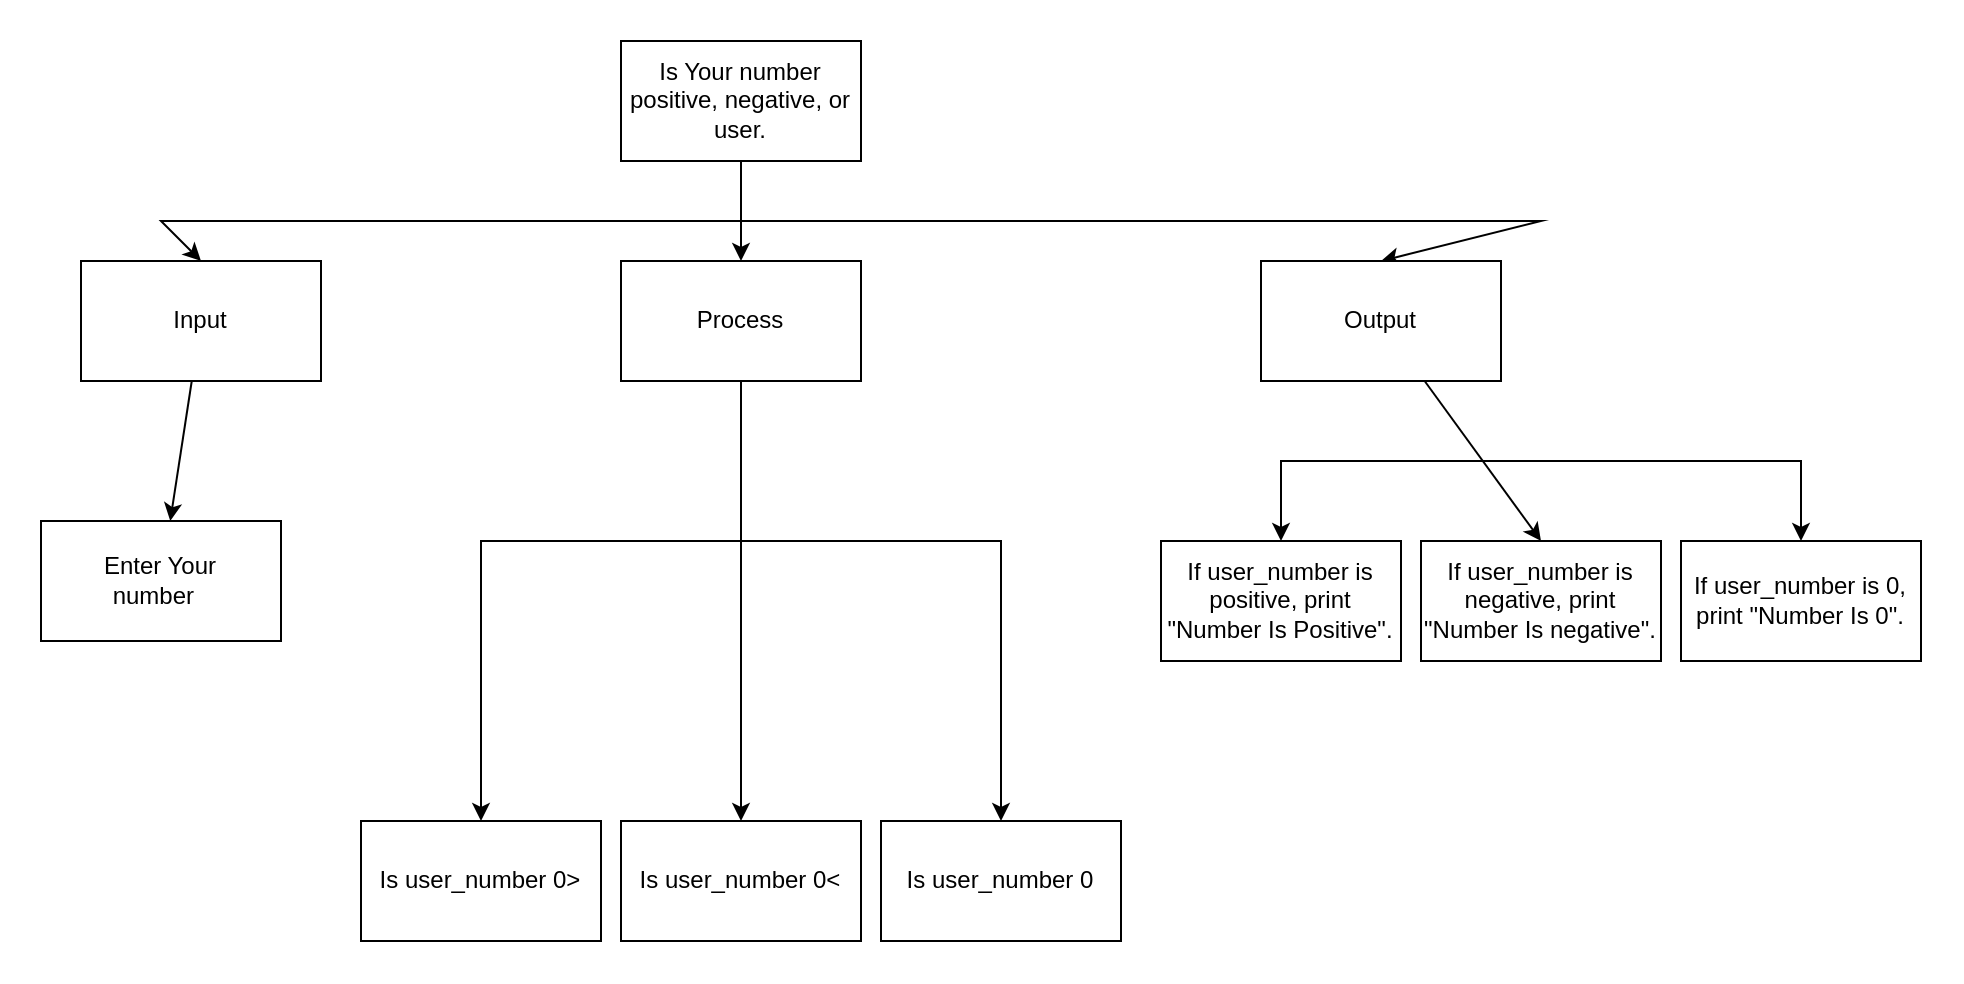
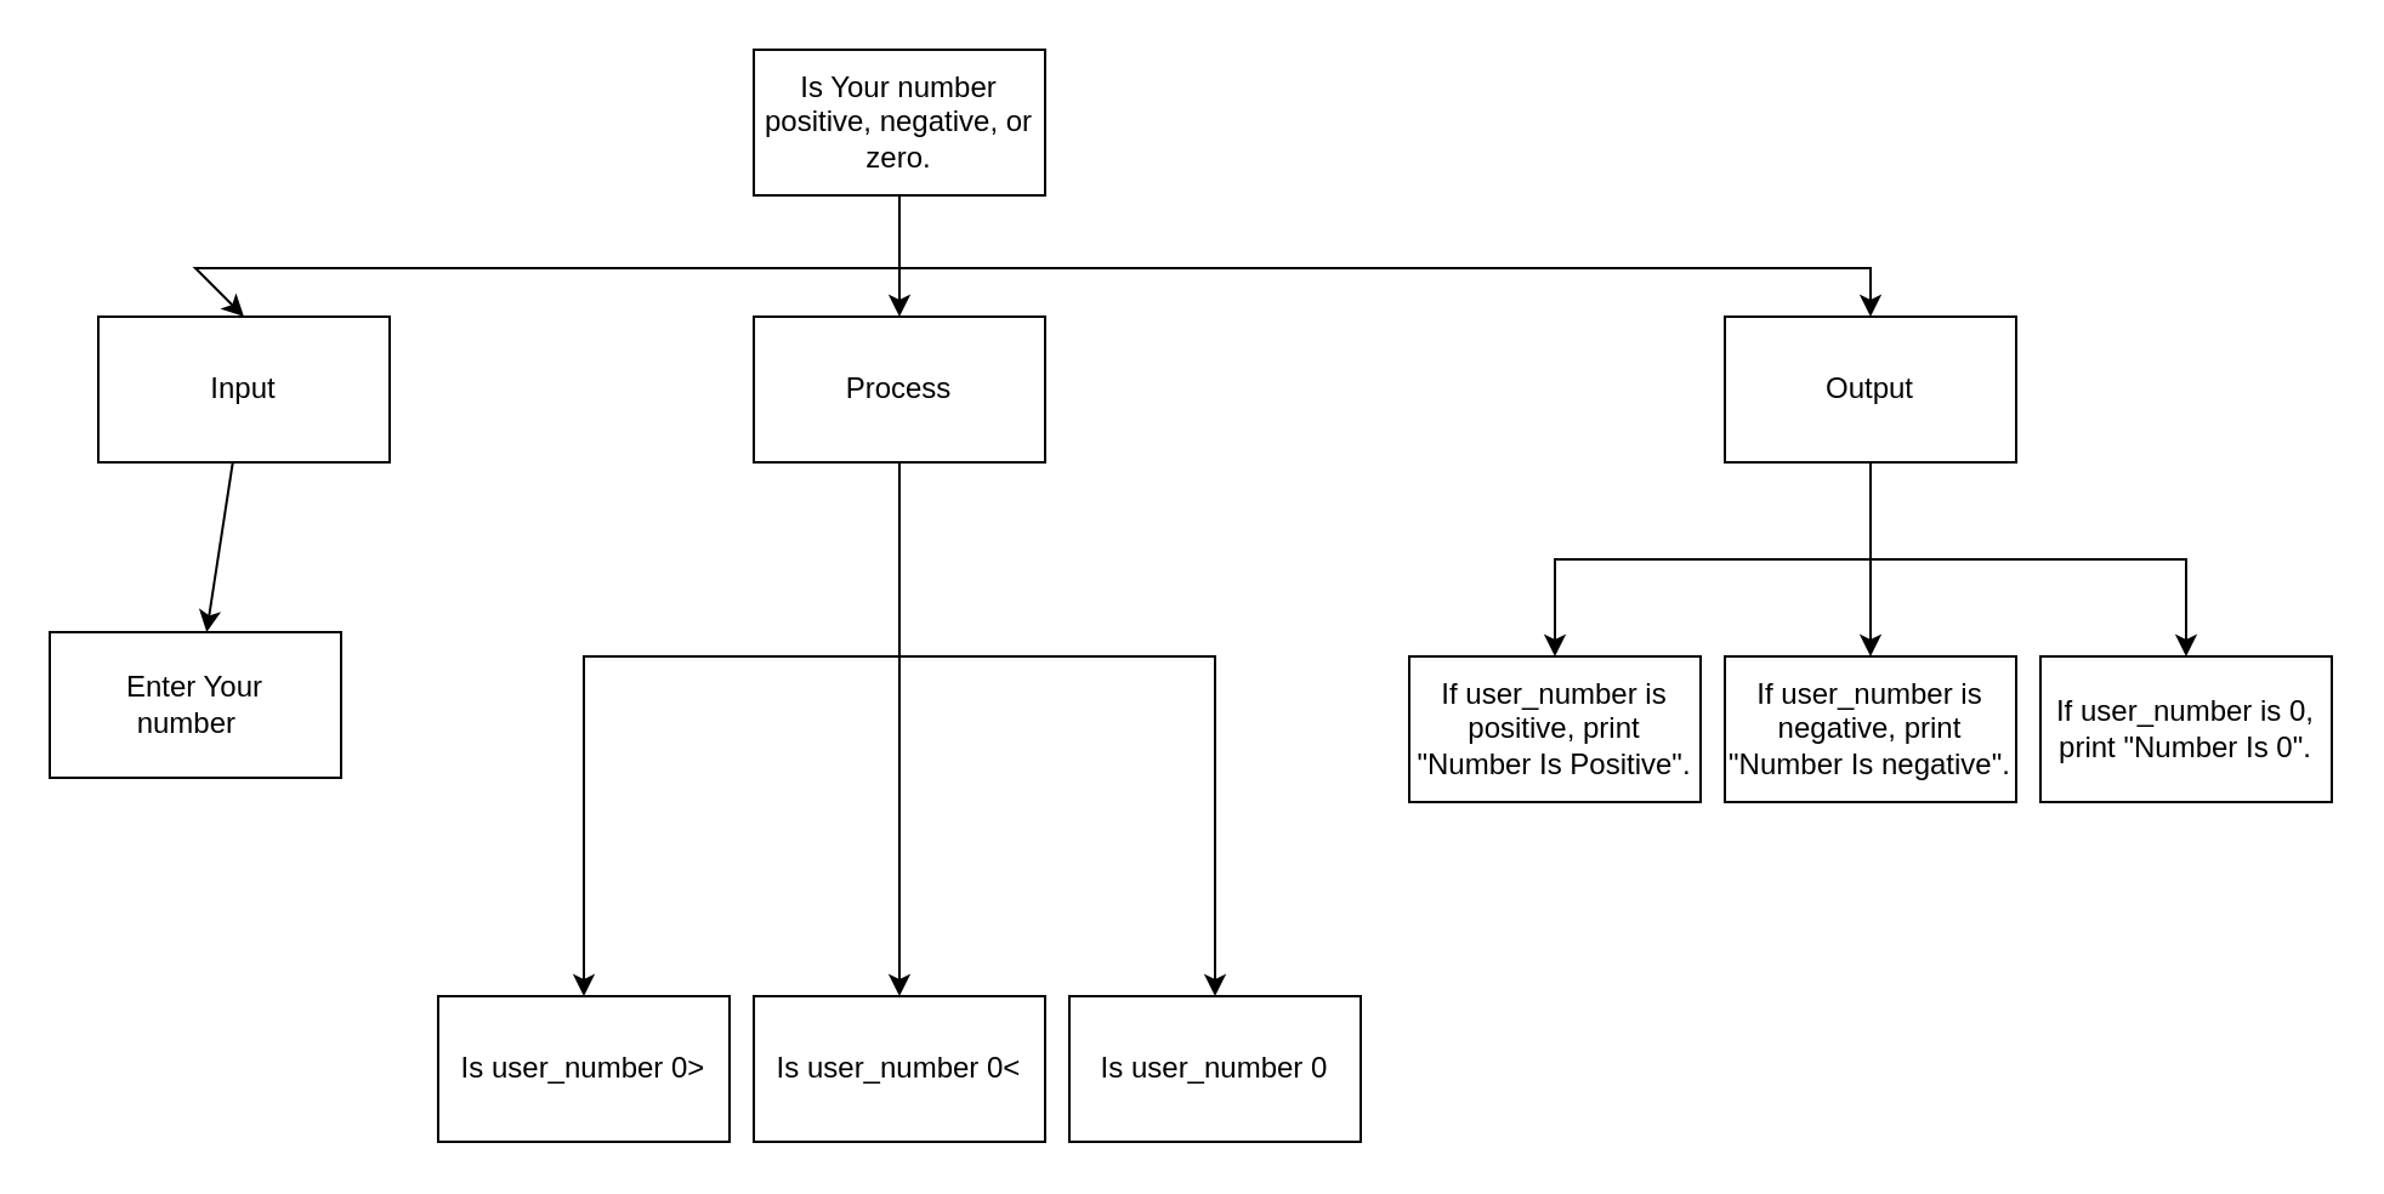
  <mxCell id="0" />
  <mxCell id="1" parent="0" />
  <mxCell id="2" style="edgeStyle=none;html=1;entryX=0.5;entryY=0;entryDx=0;entryDy=0;rounded=0;" parent="1" source="5" target="12" edge="1"><mxGeometry relative="1" as="geometry" /></mxCell>
  <mxCell id="3" style="edgeStyle=none;rounded=0;html=1;entryX=0.5;entryY=0;entryDx=0;entryDy=0;" parent="1" target="7" edge="1"><mxGeometry relative="1" as="geometry"><mxPoint x="370" y="110" as="sourcePoint" /><Array as="points"><mxPoint x="80" y="110" /></Array></mxGeometry></mxCell>
  <mxCell id="4" style="edgeStyle=none;rounded=0;html=1;entryX=0.5;entryY=0;entryDx=0;entryDy=0;" parent="1" target="16" edge="1"><mxGeometry relative="1" as="geometry"><mxPoint x="370" y="110" as="sourcePoint" /><Array as="points"><mxPoint x="770" y="110" /></Array></mxGeometry></mxCell>
- <mxCell id="5" value="Is Your number positive, negative, or user." style="rounded=0;whiteSpace=wrap;html=1;" parent="1" vertex="1"><mxGeometry x="310" y="20" width="120" height="60" as="geometry" /></mxCell>
+ <mxCell id="5" value="Is Your number positive, negative, or zero." style="rounded=0;whiteSpace=wrap;html=1;" parent="1" vertex="1"><mxGeometry x="310" y="20" width="120" height="60" as="geometry" /></mxCell>
  <mxCell id="6" value="" style="edgeStyle=none;html=1;" parent="1" source="7" target="17" edge="1"><mxGeometry relative="1" as="geometry" /></mxCell>
  <mxCell id="7" value="Input" style="rounded=0;whiteSpace=wrap;html=1;" parent="1" vertex="1"><mxGeometry x="40" y="130" width="120" height="60" as="geometry" /></mxCell>
  <mxCell id="8" style="edgeStyle=none;html=1;endArrow=none;endFill=0;" parent="1" source="12" edge="1"><mxGeometry relative="1" as="geometry"><mxPoint x="370" y="270" as="targetPoint" /></mxGeometry></mxCell>
  <mxCell id="9" style="edgeStyle=none;html=1;entryX=0.5;entryY=0;entryDx=0;entryDy=0;endArrow=classic;endFill=1;rounded=0;" parent="1" target="18" edge="1"><mxGeometry relative="1" as="geometry"><mxPoint x="370" y="270" as="sourcePoint" /><Array as="points" /></mxGeometry></mxCell>
  <mxCell id="10" style="edgeStyle=none;rounded=0;html=1;entryX=0.5;entryY=0;entryDx=0;entryDy=0;endArrow=classic;endFill=1;" parent="1" target="20" edge="1"><mxGeometry relative="1" as="geometry"><mxPoint x="370" y="270" as="sourcePoint" /><Array as="points"><mxPoint x="490" y="270" /><mxPoint x="500" y="270" /></Array></mxGeometry></mxCell>
  <mxCell id="11" style="edgeStyle=none;html=1;entryX=0.5;entryY=0;entryDx=0;entryDy=0;rounded=0;" parent="1" target="22" edge="1"><mxGeometry relative="1" as="geometry"><mxPoint x="370" y="270" as="sourcePoint" /><Array as="points"><mxPoint x="240" y="270" /></Array></mxGeometry></mxCell>
  <mxCell id="12" value="Process" style="rounded=0;whiteSpace=wrap;html=1;" parent="1" vertex="1"><mxGeometry x="310" y="130" width="120" height="60" as="geometry" /></mxCell>
  <mxCell id="13" style="edgeStyle=none;html=1;entryX=0.5;entryY=0;entryDx=0;entryDy=0;" edge="1" parent="1" source="16" target="21"><mxGeometry relative="1" as="geometry" /></mxCell>
  <mxCell id="14" style="edgeStyle=none;html=1;entryX=0.5;entryY=0;entryDx=0;entryDy=0;rounded=0;" edge="1" parent="1" target="19"><mxGeometry relative="1" as="geometry"><mxPoint x="770" y="230" as="sourcePoint" /><Array as="points"><mxPoint x="640" y="230" /></Array></mxGeometry></mxCell>
  <mxCell id="15" style="edgeStyle=none;rounded=0;html=1;entryX=0.5;entryY=0;entryDx=0;entryDy=0;" edge="1" parent="1" target="23"><mxGeometry relative="1" as="geometry"><mxPoint x="770" y="230" as="sourcePoint" /><Array as="points"><mxPoint x="900" y="230" /></Array></mxGeometry></mxCell>
- <mxCell id="16" value="Output" style="rounded=0;whiteSpace=wrap;html=1;" parent="1" vertex="1"><mxGeometry x="630" y="130" width="120" height="60" as="geometry" /></mxCell>
+ <mxCell id="16" value="Output" style="rounded=0;whiteSpace=wrap;html=1;" parent="1" vertex="1"><mxGeometry x="710" y="130" width="120" height="60" as="geometry" /></mxCell>
  <mxCell id="17" value="Enter Your &lt;br&gt;number&amp;nbsp;&amp;nbsp;" style="rounded=0;whiteSpace=wrap;html=1;" parent="1" vertex="1"><mxGeometry x="20" y="260" width="120" height="60" as="geometry" /></mxCell>
  <mxCell id="18" value="Is user_number 0&amp;lt;" style="rounded=0;whiteSpace=wrap;html=1;" parent="1" vertex="1"><mxGeometry x="310" y="410" width="120" height="60" as="geometry" /></mxCell>
  <mxCell id="19" value="If user_number is positive, print &quot;Number Is Positive&quot;." style="rounded=0;whiteSpace=wrap;html=1;" parent="1" vertex="1"><mxGeometry x="580" y="270" width="120" height="60" as="geometry" /></mxCell>
  <mxCell id="20" value="Is user_number 0" style="rounded=0;whiteSpace=wrap;html=1;" parent="1" vertex="1"><mxGeometry x="440" y="410" width="120" height="60" as="geometry" /></mxCell>
  <mxCell id="21" value="If user_number is negative, print &quot;Number Is negative&quot;." style="rounded=0;whiteSpace=wrap;html=1;" parent="1" vertex="1"><mxGeometry x="710" y="270" width="120" height="60" as="geometry" /></mxCell>
  <mxCell id="22" value="Is user_number 0&amp;gt;" style="rounded=0;whiteSpace=wrap;html=1;" parent="1" vertex="1"><mxGeometry x="180" y="410" width="120" height="60" as="geometry" /></mxCell>
  <mxCell id="23" value="If user_number is 0, print &quot;Number Is 0&quot;." style="rounded=0;whiteSpace=wrap;html=1;" vertex="1" parent="1"><mxGeometry x="840" y="270" width="120" height="60" as="geometry" /></mxCell>
